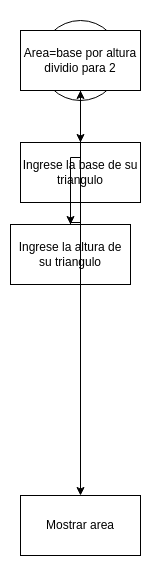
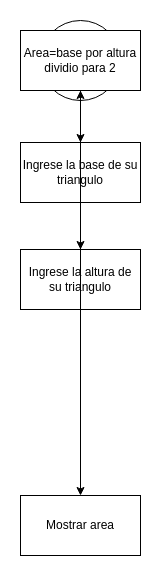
  <mxCell id="0" />
  <mxCell id="1" parent="0" />
  <mxCell id="2" value="" style="edgeStyle=orthogonalEdgeStyle;rounded=0;orthogonalLoop=1;jettySize=auto;html=1;" edge="1" parent="1" source="3" target="5"><mxGeometry relative="1" as="geometry" /></mxCell>
  <mxCell id="3" value="Incio" style="ellipse;whiteSpace=wrap;html=1;aspect=fixed;" vertex="1" parent="1"><mxGeometry x="40" y="20" width="80" height="80" as="geometry" /></mxCell>
  <mxCell id="4" value="" style="edgeStyle=orthogonalEdgeStyle;rounded=0;orthogonalLoop=1;jettySize=auto;html=1;" edge="1" parent="1" source="5" target="7"><mxGeometry relative="1" as="geometry" /></mxCell>
  <mxCell id="5" value="Ingrese la base de su triangulo" style="whiteSpace=wrap;html=1;" vertex="1" parent="1"><mxGeometry x="20" y="142" width="120" height="60" as="geometry" /></mxCell>
  <mxCell id="6" value="" style="edgeStyle=orthogonalEdgeStyle;rounded=0;orthogonalLoop=1;jettySize=auto;html=1;" edge="1" parent="1" source="7" target="9"><mxGeometry relative="1" as="geometry" /></mxCell>
- <mxCell id="7" value="Ingrese la altura de su triangulo" style="whiteSpace=wrap;html=1;" vertex="1" parent="1"><mxGeometry x="10" y="224" width="120" height="60" as="geometry" /></mxCell>
+ <mxCell id="7" value="Ingrese la altura de su triangulo" style="whiteSpace=wrap;html=1;" vertex="1" parent="1"><mxGeometry x="20" y="249" width="120" height="60" as="geometry" /></mxCell>
  <mxCell id="8" value="" style="edgeStyle=orthogonalEdgeStyle;rounded=0;orthogonalLoop=1;jettySize=auto;html=1;" edge="1" parent="1" source="9" target="10"><mxGeometry relative="1" as="geometry" /></mxCell>
  <mxCell id="9" value="Area=base por altura dividio para 2" style="whiteSpace=wrap;html=1;" vertex="1" parent="1"><mxGeometry x="20" y="30" width="120" height="60" as="geometry" /></mxCell>
  <mxCell id="10" value="Mostrar area" style="whiteSpace=wrap;html=1;" vertex="1" parent="1"><mxGeometry x="20" y="495" width="120" height="60" as="geometry" /></mxCell>
